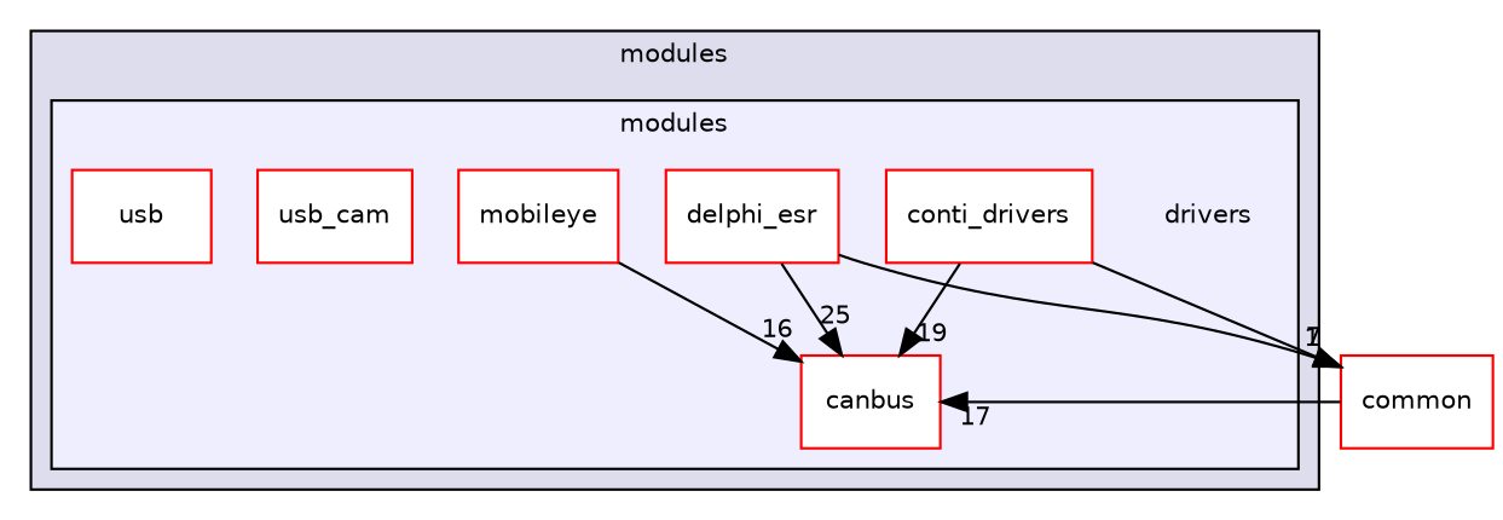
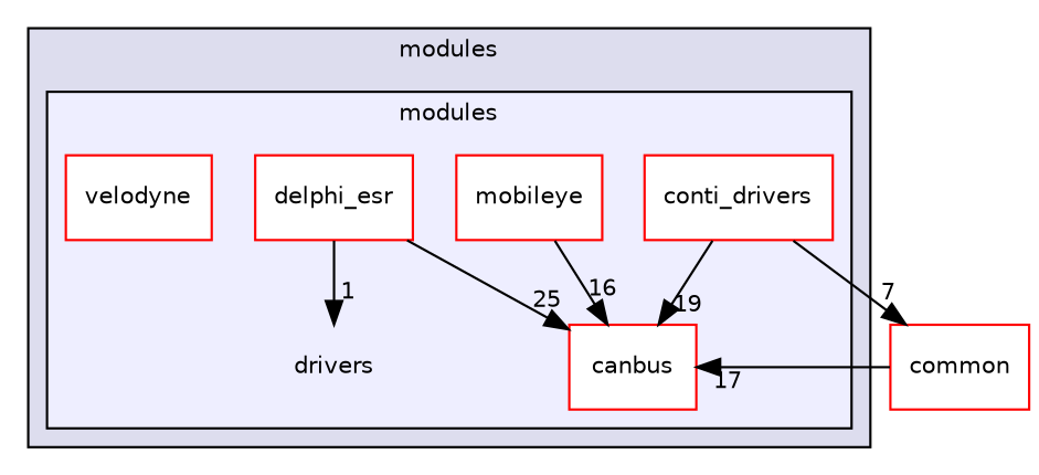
  digraph {
    compound=true
    node [fontname=Helvetica fontsize=10 shape=box color=red fillcolor=white style=filled]
    edge [labeldistance=1.5 labelfontname=Helvetica labelfontsize=10]
    n1 [label=drivers shape=plaintext color="" fillcolor="" style=""]
    n2 [label=canbus]
    n3 [label=conti_drivers]
    n4 [label=delphi_esr]
    n5 [label=mobileye]
-   n6 [label=usb_cam]
-   n7 [label=usb]
+   n7 [label=velodyne]
    n8 [label=common]
    subgraph cluster_1 {
      bgcolor="#ddddee"
      fontname=Helvetica
      fontsize=10
      label=modules
      pencolor=black
      subgraph cluster_2 {
        bgcolor="#eeeeff"
        fontname=Helvetica
        fontsize=10
        label=modules
        pencolor=black
        n1
        n2
        n3
        n4
        n5
-       n6
        n7
      }
    }
    n3 -> n2 [headlabel=19]
    n3 -> n8 [headlabel=7]
    n4 -> n2 [headlabel=25]
-   n4 -> n8 [headlabel=1]
+   n4 -> n1 [headlabel=1]
    n5 -> n2 [headlabel=16]
    n8 -> n2 [headlabel=17]
  }
